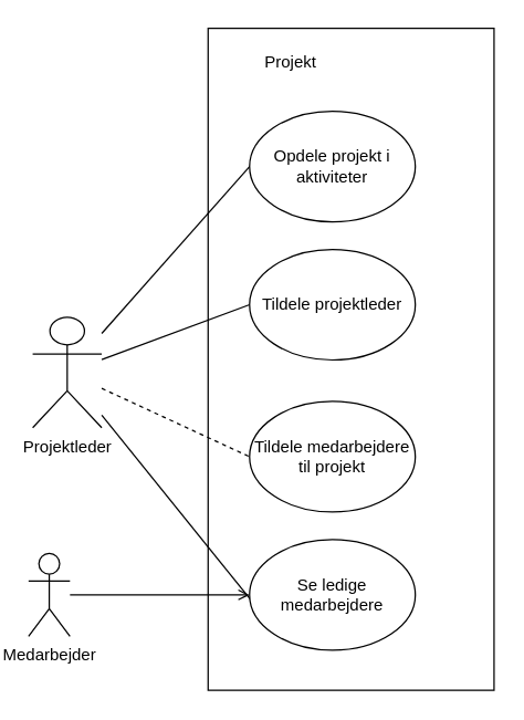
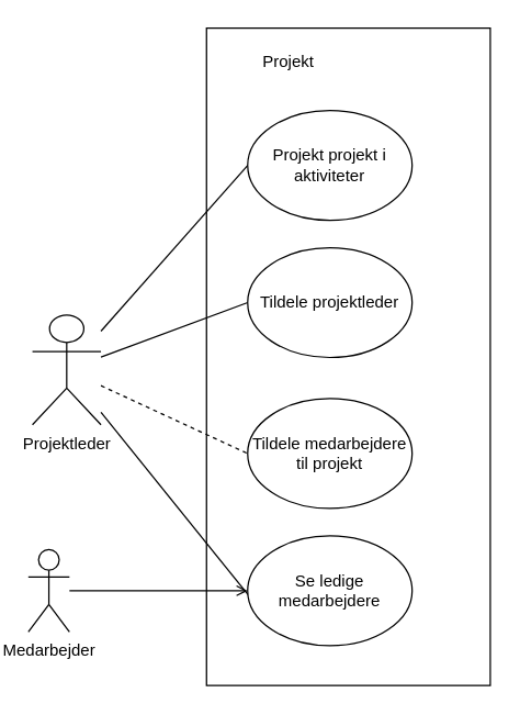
  <mxCell id="0" />
  <mxCell id="1" parent="0" />
  <mxCell id="2" value="" style="rounded=0;whiteSpace=wrap;html=1;" parent="1" vertex="1"><mxGeometry x="150" y="20" width="207" height="479" as="geometry" /></mxCell>
  <mxCell id="3" value="Projekt" style="text;html=1;strokeColor=none;fillColor=none;align=center;verticalAlign=middle;whiteSpace=wrap;rounded=0;" parent="1" vertex="1"><mxGeometry x="150" y="20" width="120" height="50" as="geometry" /></mxCell>
  <mxCell id="4" style="edgeStyle=none;rounded=0;orthogonalLoop=1;jettySize=auto;html=1;entryX=0;entryY=0.5;entryDx=0;entryDy=0;endArrow=open;endFill=0;" edge="1" parent="1" source="5" target="14"><mxGeometry relative="1" as="geometry" /></mxCell>
  <mxCell id="5" value="Medarbejder" style="shape=umlActor;verticalLabelPosition=bottom;verticalAlign=top;html=1;outlineConnect=0;" parent="1" vertex="1"><mxGeometry x="20" y="400" width="30" height="60" as="geometry" /></mxCell>
  <mxCell id="6" style="rounded=0;orthogonalLoop=1;jettySize=auto;html=1;entryX=0;entryY=0.5;entryDx=0;entryDy=0;endArrow=none;endFill=0;" edge="1" parent="1" source="10" target="11"><mxGeometry relative="1" as="geometry" /></mxCell>
  <mxCell id="7" style="edgeStyle=none;rounded=0;orthogonalLoop=1;jettySize=auto;html=1;entryX=0;entryY=0.5;entryDx=0;entryDy=0;endArrow=none;endFill=0;" edge="1" parent="1" source="10" target="12"><mxGeometry relative="1" as="geometry" /></mxCell>
  <mxCell id="8" style="edgeStyle=none;rounded=0;orthogonalLoop=1;jettySize=auto;html=1;entryX=0;entryY=0.5;entryDx=0;entryDy=0;endArrow=none;endFill=0;dashed=1;" edge="1" parent="1" source="10" target="13"><mxGeometry relative="1" as="geometry" /></mxCell>
  <mxCell id="9" style="edgeStyle=none;rounded=0;orthogonalLoop=1;jettySize=auto;html=1;entryX=0.017;entryY=0.563;entryDx=0;entryDy=0;entryPerimeter=0;endArrow=none;endFill=0;" edge="1" parent="1" target="14"><mxGeometry relative="1" as="geometry"><mxPoint x="73" y="300" as="sourcePoint" /></mxGeometry></mxCell>
  <mxCell id="10" value="Projektleder" style="shape=umlActor;verticalLabelPosition=bottom;verticalAlign=top;html=1;outlineConnect=0;" parent="1" vertex="1"><mxGeometry x="23" y="229" width="50" height="80" as="geometry" /></mxCell>
- <mxCell id="11" value="Opdele projekt i aktiviteter" style="ellipse;whiteSpace=wrap;html=1;" parent="1" vertex="1"><mxGeometry x="180" y="80" width="120" height="80" as="geometry" /></mxCell>
+ <mxCell id="11" value="Projekt projekt i aktiviteter" style="ellipse;whiteSpace=wrap;html=1;" parent="1" vertex="1"><mxGeometry x="180" y="80" width="120" height="80" as="geometry" /></mxCell>
  <mxCell id="12" value="Tildele projektleder" style="ellipse;whiteSpace=wrap;html=1;" parent="1" vertex="1"><mxGeometry x="180" y="180" width="120" height="80" as="geometry" /></mxCell>
  <mxCell id="13" value="&lt;div&gt;Tildele medarbejdere til projekt&lt;br&gt;&lt;/div&gt;" style="ellipse;whiteSpace=wrap;html=1;" parent="1" vertex="1"><mxGeometry x="180" y="290" width="120" height="80" as="geometry" /></mxCell>
  <mxCell id="14" value="Se ledige medarbejdere" style="ellipse;whiteSpace=wrap;html=1;" parent="1" vertex="1"><mxGeometry x="180" y="390" width="120" height="80" as="geometry" /></mxCell>
